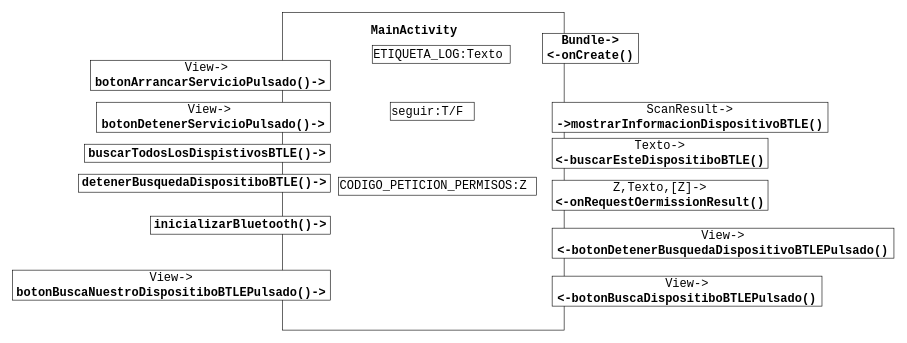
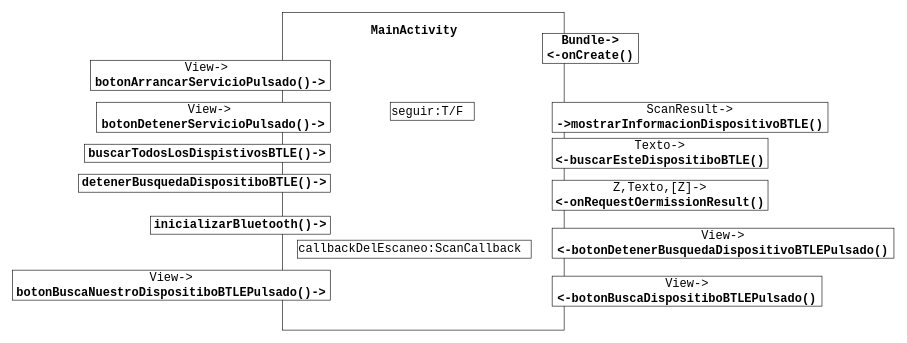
  <mxCell id="0" />
  <mxCell id="1" parent="0" />
  <mxCell id="2" value="" style="rounded=0;whiteSpace=wrap;html=1;" parent="1" vertex="1"><mxGeometry x="470" y="20" width="470" height="530" as="geometry" /></mxCell>
  <mxCell id="3" value="MainActivity" style="text;html=1;strokeColor=none;fillColor=none;align=center;verticalAlign=middle;whiteSpace=wrap;rounded=0;fontStyle=1;fontFamily=Courier New;fontSize=20;" parent="1" vertex="1"><mxGeometry x="610" y="40" width="160" height="20" as="geometry" /></mxCell>
  <mxCell id="4" value="View-&amp;gt;&amp;nbsp;&lt;br&gt;&lt;b&gt;botonArrancarServicioPulsado()-&amp;gt;&lt;/b&gt;" style="rounded=0;whiteSpace=wrap;html=1;fontFamily=Courier New;fontSize=20;align=center;fontStyle=0;autosize=1;" parent="1" vertex="1"><mxGeometry y="100" width="400" height="50" as="geometry" x="150" /></mxCell>
  <mxCell id="5" value="&lt;div&gt;&lt;/div&gt;&lt;b&gt;Bundle-&amp;gt;&lt;br&gt;&amp;lt;-onCreate()&lt;/b&gt;" style="rounded=0;whiteSpace=wrap;html=1;fontFamily=Courier New;fontSize=20;align=center;fontStyle=0;autosize=1;" parent="1" vertex="1"><mxGeometry x="904" y="55" width="160" height="50" as="geometry" /></mxCell>
- <mxCell id="6" value="ETIQUETA_LOG:Texto" style="rounded=0;whiteSpace=wrap;html=1;fontFamily=Courier New;fontSize=20;align=left;fontStyle=0;autosize=1;" parent="1" vertex="1"><mxGeometry x="620" y="75" width="230" height="30" as="geometry" /></mxCell>
  <mxCell id="7" value="seguir:T/F" style="rounded=0;whiteSpace=wrap;html=1;fontFamily=Courier New;fontSize=20;align=left;fontStyle=0;autosize=1;" parent="1" vertex="1"><mxGeometry x="650" y="170" width="140" height="30" as="geometry" /></mxCell>
  <mxCell id="8" value="View-&amp;gt;&amp;nbsp;&lt;br&gt;&lt;b&gt;botonDetenerServicioPulsado()-&amp;gt;&lt;/b&gt;" style="rounded=0;whiteSpace=wrap;html=1;fontFamily=Courier New;fontSize=20;align=center;fontStyle=0;autosize=1;" parent="1" vertex="1"><mxGeometry x="160" y="170" width="390" height="50" as="geometry" /></mxCell>
  <mxCell id="9" value="&lt;b&gt;buscarTodosLosDispistivosBTLE()-&amp;gt;&lt;/b&gt;" style="rounded=0;whiteSpace=wrap;html=1;fontFamily=Courier New;fontSize=20;align=center;fontStyle=0;autosize=1;" vertex="1" parent="1"><mxGeometry x="140" y="240" width="410" height="30" as="geometry" /></mxCell>
  <mxCell id="10" value="&lt;b&gt;detenerBusquedaDispositiboBTLE()-&amp;gt;&lt;/b&gt;" style="rounded=0;whiteSpace=wrap;html=1;fontFamily=Courier New;fontSize=20;align=center;fontStyle=0;autosize=1;" vertex="1" parent="1"><mxGeometry x="130" y="290" width="420" height="30" as="geometry" /></mxCell>
  <mxCell id="11" value="&lt;b&gt;inicializarBluetooth()-&amp;gt;&lt;/b&gt;" style="rounded=0;whiteSpace=wrap;html=1;fontFamily=Courier New;fontSize=20;align=center;fontStyle=0;autosize=1;" vertex="1" parent="1"><mxGeometry x="250" y="360" width="300" height="30" as="geometry" /></mxCell>
  <mxCell id="12" value="ScanResult-&amp;gt;&lt;br&gt;&lt;b&gt;-&amp;gt;mostrarInformacionDispositivoBTLE()&lt;/b&gt;" style="rounded=0;whiteSpace=wrap;html=1;fontFamily=Courier New;fontSize=20;align=center;fontStyle=0;autosize=1;" vertex="1" parent="1"><mxGeometry x="920" y="170" width="460" height="50" as="geometry" /></mxCell>
  <mxCell id="13" value="Texto-&amp;gt;&lt;br&gt;&lt;b&gt;&amp;lt;-buscarEsteDispositiboBTLE()&lt;/b&gt;" style="rounded=0;whiteSpace=wrap;html=1;fontFamily=Courier New;fontSize=20;align=center;fontStyle=0;autosize=1;" vertex="1" parent="1"><mxGeometry x="920" y="230" width="360" height="50" as="geometry" /></mxCell>
  <mxCell id="14" value="Z,Texto,[Z]-&amp;gt;&lt;br&gt;&lt;b&gt;&amp;lt;-onRequestOermissionResult()&lt;/b&gt;" style="rounded=0;whiteSpace=wrap;html=1;fontFamily=Courier New;fontSize=20;align=center;fontStyle=0;autosize=1;" vertex="1" parent="1"><mxGeometry x="920" y="300" width="360" height="50" as="geometry" /></mxCell>
  <mxCell id="15" value="View-&amp;gt;&lt;br&gt;&lt;b&gt;&amp;lt;-botonDetenerBusquedaDispositivoBTLEPulsado()&lt;/b&gt;" style="rounded=0;whiteSpace=wrap;html=1;fontFamily=Courier New;fontSize=20;align=center;fontStyle=0;autosize=1;" vertex="1" parent="1"><mxGeometry x="920" y="380" width="570" height="50" as="geometry" /></mxCell>
  <mxCell id="16" value="View-&amp;gt;&lt;br&gt;&lt;b&gt;botonBuscaNuestroDispositiboBTLEPulsado()-&amp;gt;&lt;/b&gt;" style="rounded=0;whiteSpace=wrap;html=1;fontFamily=Courier New;fontSize=20;align=center;fontStyle=0;autosize=1;" vertex="1" parent="1"><mxGeometry x="20" y="450" width="530" height="50" as="geometry" /></mxCell>
  <mxCell id="17" value="View-&amp;gt;&lt;br&gt;&lt;b&gt;&amp;lt;-botonBuscaDispositiboBTLEPulsado()&lt;/b&gt;" style="rounded=0;whiteSpace=wrap;html=1;fontFamily=Courier New;fontSize=20;align=center;fontStyle=0;autosize=1;" vertex="1" parent="1"><mxGeometry x="920" y="460" width="450" height="50" as="geometry" /></mxCell>
- <mxCell id="18" value="CODIGO_PETICION_PERMISOS:Z" style="rounded=0;whiteSpace=wrap;html=1;fontFamily=Courier New;fontSize=20;align=left;fontStyle=0;autosize=1;" vertex="1" parent="1"><mxGeometry x="564" y="295" width="330" height="30" as="geometry" /></mxCell>
+ <mxCell id="19" value="callbackDelEscaneo:ScanCallback" style="rounded=0;whiteSpace=wrap;html=1;fontFamily=Courier New;fontSize=20;align=left;fontStyle=0;autosize=1;" vertex="1" parent="1"><mxGeometry x="495" y="400" width="390" height="30" as="geometry" /></mxCell>
